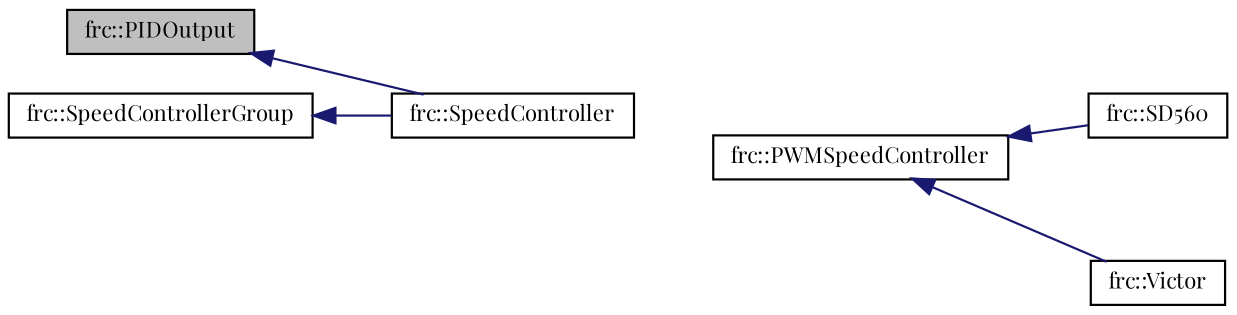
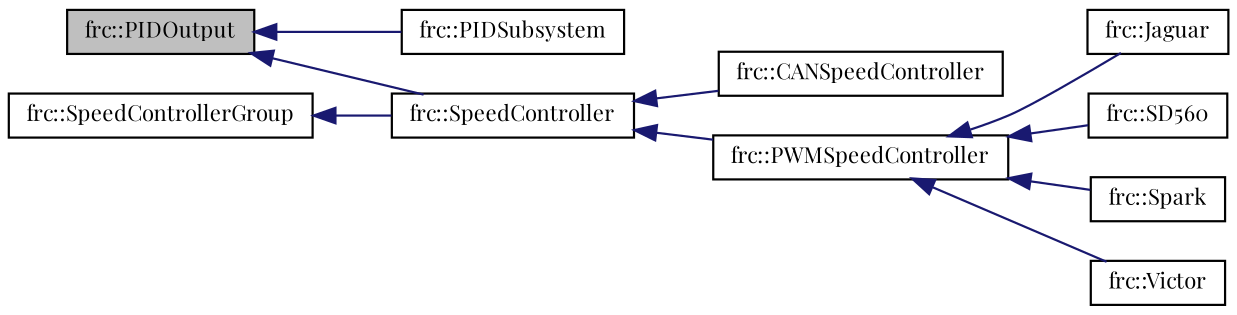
  digraph {
    fontname="Playfair Display"
    rankdir=LR
    node [color=black fillcolor=white fontname="Playfair Display" fontsize=10 shape=record style=filled]
    edge [color=midnightblue dir=back fontname="Playfair Display" fontsize=10 labelfontname=Helvetica labelfontsize=10 style=solid]
    n1 [fillcolor=grey75 fontcolor=black height=0.2 label="frc::PIDOutput" width=0.4]
+   n2 [height=0.2 label="frc::PIDSubsystem" width=0.4]
    n3 [height=0.2 label="frc::SpeedController" width=0.4]
+   n4 [height=0.2 label="frc::CANSpeedController" width=0.4]
    n5 [height=0.2 label="frc::PWMSpeedController" width=0.4]
+   n6 [height=0.2 label="frc::Jaguar" width=0.4]
    n7 [height=0.2 label="frc::SD560" width=0.4]
+   n8 [height=0.2 label="frc::Spark" width=0.4]
    n9 [height=0.2 label="frc::Victor" width=0.4]
    n10 [height=0.2 label="frc::SpeedControllerGroup" width=0.4]
+   n1 -> n2
    n1 -> n3
+   n3 -> n4
+   n3 -> n5
+   n5 -> n6
    n5 -> n7
+   n5 -> n8
    n5 -> n9
    n10 -> n3
  }
